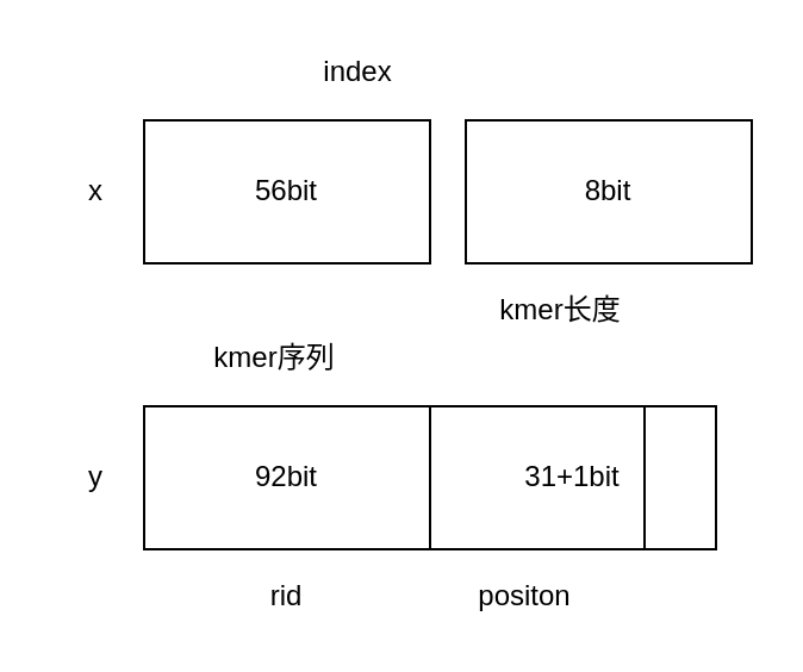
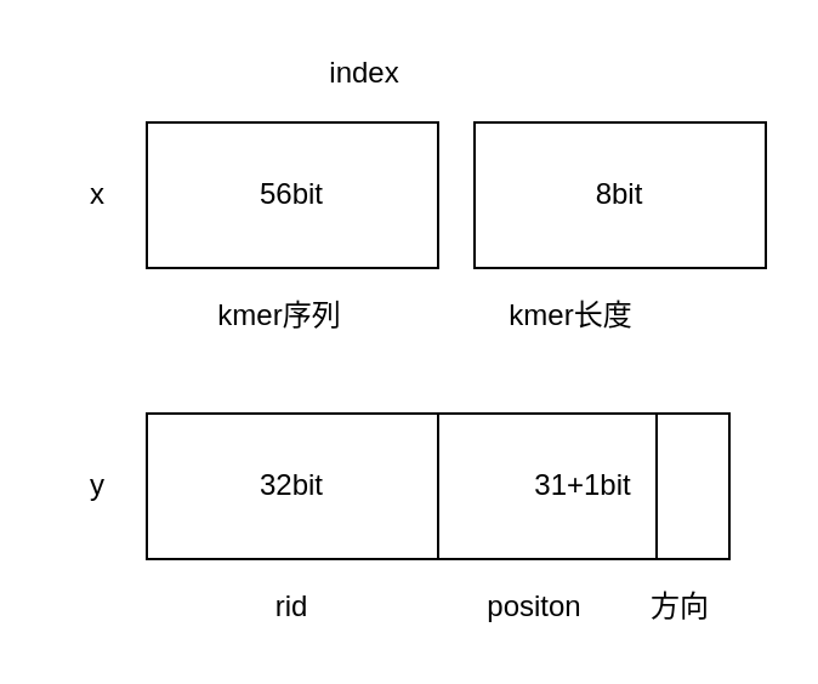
  <mxCell id="0" />
  <mxCell id="1" parent="0" />
- <mxCell id="2" value="92bit" style="rounded=0;whiteSpace=wrap;html=1;" parent="1" vertex="1"><mxGeometry x="60" y="170" width="120" height="60" as="geometry" /></mxCell>
+ <mxCell id="2" value="32bit" style="rounded=0;whiteSpace=wrap;html=1;" parent="1" vertex="1"><mxGeometry x="60" y="170" width="120" height="60" as="geometry" /></mxCell>
  <mxCell id="3" value="31+1bit" style="rounded=0;whiteSpace=wrap;html=1;" parent="1" vertex="1"><mxGeometry x="180" y="170" width="120" height="60" as="geometry" /></mxCell>
  <mxCell id="4" value="" style="endArrow=none;html=1;entryX=0.75;entryY=0;entryDx=0;entryDy=0;exitX=0.75;exitY=1;exitDx=0;exitDy=0;" parent="1" source="3" target="3" edge="1"><mxGeometry width="50" height="50" relative="1" as="geometry"><mxPoint x="160" y="390" as="sourcePoint" /><mxPoint x="210" y="340" as="targetPoint" /></mxGeometry></mxCell>
  <mxCell id="5" value="rid" style="text;html=1;strokeColor=none;fillColor=none;align=center;verticalAlign=middle;whiteSpace=wrap;rounded=0;" parent="1" vertex="1"><mxGeometry x="100" y="240" width="40" height="20" as="geometry" /></mxCell>
  <mxCell id="6" value="positon" style="text;html=1;strokeColor=none;fillColor=none;align=center;verticalAlign=middle;whiteSpace=wrap;rounded=0;" parent="1" vertex="1"><mxGeometry x="200" y="240" width="40" height="20" as="geometry" /></mxCell>
+ <mxCell id="7" value="方向" style="text;html=1;strokeColor=none;fillColor=none;align=center;verticalAlign=middle;whiteSpace=wrap;rounded=0;" parent="1" vertex="1"><mxGeometry x="260" y="240" width="40" height="20" as="geometry" /></mxCell>
  <mxCell id="8" value="y" style="text;html=1;strokeColor=none;fillColor=none;align=center;verticalAlign=middle;whiteSpace=wrap;rounded=0;" parent="1" vertex="1"><mxGeometry x="20" y="190" width="40" height="20" as="geometry" /></mxCell>
  <mxCell id="9" value="index" style="text;html=1;strokeColor=none;fillColor=none;align=center;verticalAlign=middle;whiteSpace=wrap;rounded=0;" parent="1" vertex="1"><mxGeometry x="130" y="20" width="40" height="20" as="geometry" /></mxCell>
  <mxCell id="10" value="56bit" style="rounded=0;whiteSpace=wrap;html=1;" parent="1" vertex="1"><mxGeometry x="60" y="50" width="120" height="60" as="geometry" /></mxCell>
  <mxCell id="11" value="8bit" style="rounded=0;whiteSpace=wrap;html=1;" parent="1" vertex="1"><mxGeometry x="195" y="50" width="120" height="60" as="geometry" /></mxCell>
- <mxCell id="12" value="kmer序列" style="text;html=1;strokeColor=none;fillColor=none;align=center;verticalAlign=middle;whiteSpace=wrap;rounded=0;" parent="1" vertex="1"><mxGeometry x="80" y="140" width="70" height="20" as="geometry" /></mxCell>
+ <mxCell id="12" value="kmer序列" style="text;html=1;strokeColor=none;fillColor=none;align=center;verticalAlign=middle;whiteSpace=wrap;rounded=0;" parent="1" vertex="1"><mxGeometry x="80" y="120" width="70" height="20" as="geometry" /></mxCell>
  <mxCell id="13" value="kmer长度" style="text;html=1;strokeColor=none;fillColor=none;align=center;verticalAlign=middle;whiteSpace=wrap;rounded=0;" parent="1" vertex="1"><mxGeometry x="200" y="120" width="70" height="20" as="geometry" /></mxCell>
  <mxCell id="14" value="x" style="text;html=1;strokeColor=none;fillColor=none;align=center;verticalAlign=middle;whiteSpace=wrap;rounded=0;" parent="1" vertex="1"><mxGeometry x="20" y="70" width="40" height="20" as="geometry" /></mxCell>
